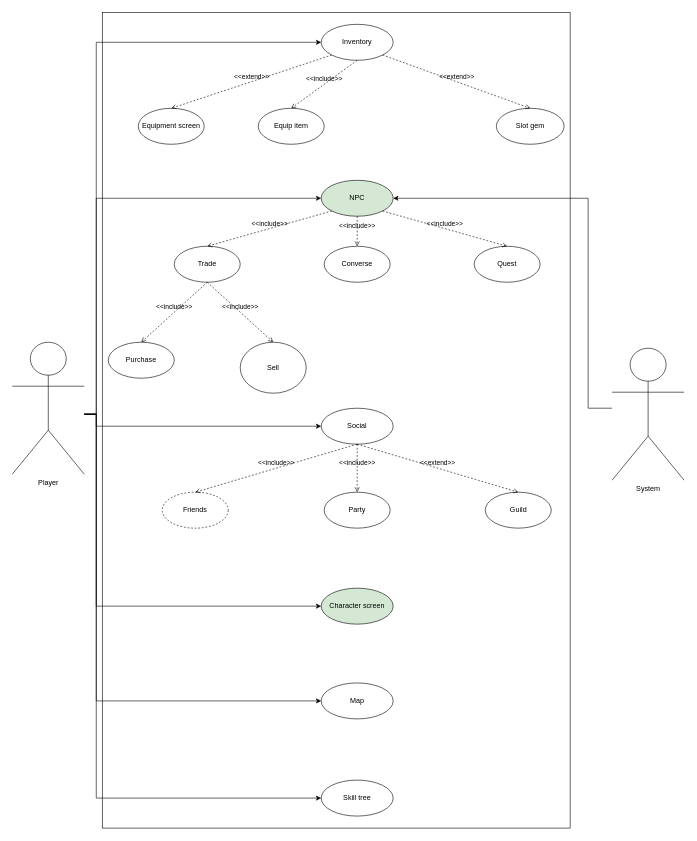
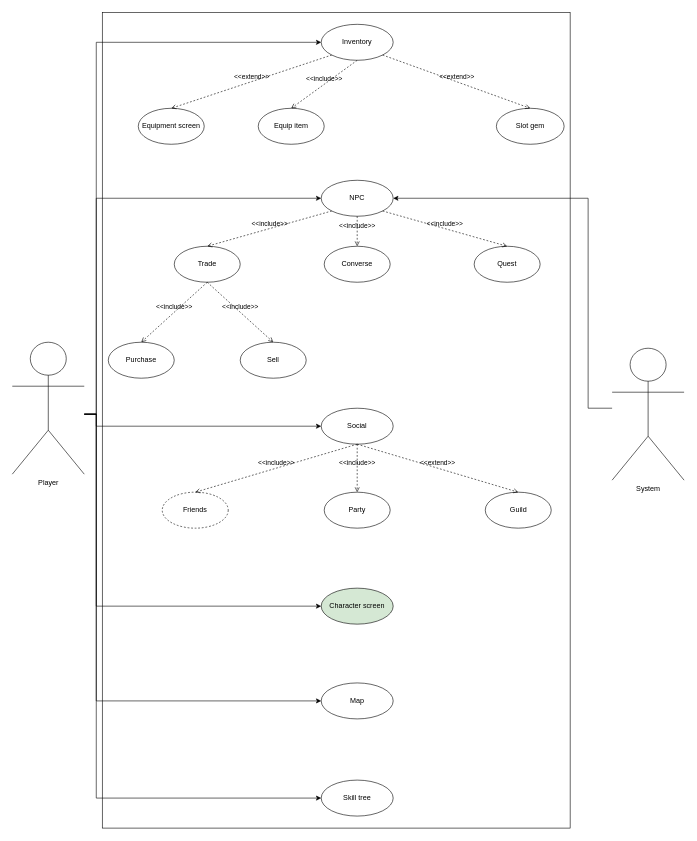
  <mxCell id="0" />
  <mxCell id="1" parent="0" />
  <mxCell id="2" value="" style="rounded=0;whiteSpace=wrap;html=1;" vertex="1" parent="1"><mxGeometry x="170" y="20" width="780" height="1360" as="geometry" /></mxCell>
  <mxCell id="3" style="edgeStyle=orthogonalEdgeStyle;rounded=0;orthogonalLoop=1;jettySize=auto;html=1;entryX=0;entryY=0.5;entryDx=0;entryDy=0;" edge="1" parent="1" source="9" target="10"><mxGeometry relative="1" as="geometry"><Array as="points"><mxPoint x="160" y="690" /><mxPoint x="160" y="70" /></Array></mxGeometry></mxCell>
  <mxCell id="4" style="edgeStyle=orthogonalEdgeStyle;rounded=0;orthogonalLoop=1;jettySize=auto;html=1;entryX=0;entryY=0.5;entryDx=0;entryDy=0;" edge="1" parent="1" source="9" target="15"><mxGeometry relative="1" as="geometry"><Array as="points"><mxPoint x="160" y="690" /><mxPoint x="160" y="330" /></Array></mxGeometry></mxCell>
  <mxCell id="5" style="edgeStyle=orthogonalEdgeStyle;rounded=0;orthogonalLoop=1;jettySize=auto;html=1;entryX=0;entryY=0.5;entryDx=0;entryDy=0;" edge="1" parent="1" source="9" target="14"><mxGeometry relative="1" as="geometry"><Array as="points"><mxPoint x="160" y="690" /><mxPoint x="160" y="710" /></Array></mxGeometry></mxCell>
  <mxCell id="6" style="edgeStyle=orthogonalEdgeStyle;rounded=0;orthogonalLoop=1;jettySize=auto;html=1;entryX=0;entryY=0.5;entryDx=0;entryDy=0;" edge="1" parent="1" source="9" target="11"><mxGeometry relative="1" as="geometry"><Array as="points"><mxPoint x="160" y="690" /><mxPoint x="160" y="1010" /></Array></mxGeometry></mxCell>
  <mxCell id="7" style="edgeStyle=orthogonalEdgeStyle;rounded=0;orthogonalLoop=1;jettySize=auto;html=1;entryX=0;entryY=0.5;entryDx=0;entryDy=0;" edge="1" parent="1" source="9" target="13"><mxGeometry relative="1" as="geometry"><Array as="points"><mxPoint x="160" y="690" /><mxPoint x="160" y="1168" /></Array></mxGeometry></mxCell>
  <mxCell id="8" style="edgeStyle=orthogonalEdgeStyle;rounded=0;orthogonalLoop=1;jettySize=auto;html=1;entryX=0;entryY=0.5;entryDx=0;entryDy=0;" edge="1" parent="1" source="9" target="12"><mxGeometry relative="1" as="geometry"><Array as="points"><mxPoint x="160" y="690" /><mxPoint x="160" y="1330" /></Array></mxGeometry></mxCell>
  <mxCell id="9" value="Player" style="shape=umlActor;verticalLabelPosition=bottom;verticalAlign=top;html=1;outlineConnect=0;" parent="1" vertex="1"><mxGeometry x="20" y="570" width="120" height="220" as="geometry" /></mxCell>
  <mxCell id="10" value="Inventory" style="ellipse;whiteSpace=wrap;html=1;" vertex="1" parent="1"><mxGeometry x="535" y="40" width="120" height="60" as="geometry" /></mxCell>
  <mxCell id="11" value="Character screen" style="ellipse;whiteSpace=wrap;html=1;fillColor=#d5e8d4;" vertex="1" parent="1"><mxGeometry x="535" y="980" width="120" height="60" as="geometry" /></mxCell>
  <mxCell id="12" value="Skill tree" style="ellipse;whiteSpace=wrap;html=1;" vertex="1" parent="1"><mxGeometry x="535" y="1300" width="120" height="60" as="geometry" /></mxCell>
  <mxCell id="13" value="Map" style="ellipse;whiteSpace=wrap;html=1;" vertex="1" parent="1"><mxGeometry x="535" y="1138" width="120" height="60" as="geometry" /></mxCell>
  <mxCell id="14" value="Social" style="ellipse;whiteSpace=wrap;html=1;" vertex="1" parent="1"><mxGeometry x="535" y="680" width="120" height="60" as="geometry" /></mxCell>
- <mxCell id="15" value="NPC" style="ellipse;whiteSpace=wrap;html=1;fillColor=#d5e8d4;" vertex="1" parent="1"><mxGeometry x="535" y="300" width="120" height="60" as="geometry" /></mxCell>
+ <mxCell id="15" value="NPC" style="ellipse;whiteSpace=wrap;html=1;" vertex="1" parent="1"><mxGeometry x="535" y="300" width="120" height="60" as="geometry" /></mxCell>
  <mxCell id="16" value="Equipment screen" style="ellipse;whiteSpace=wrap;html=1;" vertex="1" parent="1"><mxGeometry x="230" y="180" width="110" height="60" as="geometry" /></mxCell>
  <mxCell id="17" value="Equip item" style="ellipse;whiteSpace=wrap;html=1;" vertex="1" parent="1"><mxGeometry x="430" y="180" width="110" height="60" as="geometry" /></mxCell>
  <mxCell id="18" value="Slot gem" style="ellipse;whiteSpace=wrap;html=1;" vertex="1" parent="1"><mxGeometry x="827" y="180" width="113" height="60" as="geometry" /></mxCell>
  <mxCell id="19" value="&amp;lt;&amp;lt;extend&amp;gt;&amp;gt;" style="html=1;verticalAlign=bottom;labelBackgroundColor=none;endArrow=open;endFill=0;dashed=1;exitX=0;exitY=1;exitDx=0;exitDy=0;entryX=0.5;entryY=0;entryDx=0;entryDy=0;" edge="1" parent="1" source="10" target="16"><mxGeometry width="160" relative="1" as="geometry"><mxPoint x="90" y="260" as="sourcePoint" /><mxPoint x="250" y="260" as="targetPoint" /></mxGeometry></mxCell>
  <mxCell id="20" value="&amp;lt;&amp;lt;include&amp;gt;&amp;gt;" style="html=1;verticalAlign=bottom;labelBackgroundColor=none;endArrow=open;endFill=0;dashed=1;exitX=0.5;exitY=1;exitDx=0;exitDy=0;entryX=0.5;entryY=0;entryDx=0;entryDy=0;" edge="1" parent="1" source="10" target="17"><mxGeometry width="160" relative="1" as="geometry"><mxPoint x="390" y="400" as="sourcePoint" /><mxPoint x="550" y="400" as="targetPoint" /></mxGeometry></mxCell>
  <mxCell id="21" value="&amp;lt;&amp;lt;extend&amp;gt;&amp;gt;" style="html=1;verticalAlign=bottom;labelBackgroundColor=none;endArrow=open;endFill=0;dashed=1;exitX=1;exitY=1;exitDx=0;exitDy=0;entryX=0.5;entryY=0;entryDx=0;entryDy=0;" edge="1" parent="1" source="10" target="18"><mxGeometry width="160" relative="1" as="geometry"><mxPoint x="700" y="80" as="sourcePoint" /><mxPoint x="860" y="80" as="targetPoint" /></mxGeometry></mxCell>
  <mxCell id="22" value="Trade" style="ellipse;whiteSpace=wrap;html=1;" vertex="1" parent="1"><mxGeometry x="290" y="410" width="110" height="60" as="geometry" /></mxCell>
  <mxCell id="23" value="Converse" style="ellipse;whiteSpace=wrap;html=1;" vertex="1" parent="1"><mxGeometry x="540" y="410" width="110" height="60" as="geometry" /></mxCell>
  <mxCell id="24" value="Quest" style="ellipse;whiteSpace=wrap;html=1;" vertex="1" parent="1"><mxGeometry x="790" y="410" width="110" height="60" as="geometry" /></mxCell>
  <mxCell id="25" value="&amp;lt;&amp;lt;include&amp;gt;&amp;gt;" style="html=1;verticalAlign=bottom;labelBackgroundColor=none;endArrow=open;endFill=0;dashed=1;exitX=0;exitY=1;exitDx=0;exitDy=0;entryX=0.5;entryY=0;entryDx=0;entryDy=0;" edge="1" parent="1" source="15" target="22"><mxGeometry width="160" relative="1" as="geometry"><mxPoint x="30" y="550" as="sourcePoint" /><mxPoint x="190" y="550" as="targetPoint" /></mxGeometry></mxCell>
  <mxCell id="26" value="&amp;lt;&amp;lt;include&amp;gt;&amp;gt;" style="html=1;verticalAlign=bottom;labelBackgroundColor=none;endArrow=open;endFill=0;dashed=1;exitX=0.5;exitY=1;exitDx=0;exitDy=0;" edge="1" parent="1" source="15" target="23"><mxGeometry width="160" relative="1" as="geometry"><mxPoint x="50" y="550" as="sourcePoint" /><mxPoint x="210" y="550" as="targetPoint" /></mxGeometry></mxCell>
  <mxCell id="27" value="&amp;lt;&amp;lt;include&amp;gt;&amp;gt;" style="html=1;verticalAlign=bottom;labelBackgroundColor=none;endArrow=open;endFill=0;dashed=1;exitX=1;exitY=1;exitDx=0;exitDy=0;entryX=0.5;entryY=0;entryDx=0;entryDy=0;" edge="1" parent="1" source="15" target="24"><mxGeometry width="160" relative="1" as="geometry"><mxPoint x="640" y="550" as="sourcePoint" /><mxPoint x="800" y="550" as="targetPoint" /></mxGeometry></mxCell>
  <mxCell id="28" value="Purchase" style="ellipse;whiteSpace=wrap;html=1;" vertex="1" parent="1"><mxGeometry x="180" y="570" width="110" height="60" as="geometry" /></mxCell>
- <mxCell id="29" value="Sell" style="ellipse;whiteSpace=wrap;html=1;" vertex="1" parent="1"><mxGeometry x="400" y="570" width="110" height="85" as="geometry" /></mxCell>
+ <mxCell id="29" value="Sell" style="ellipse;whiteSpace=wrap;html=1;" vertex="1" parent="1"><mxGeometry x="400" y="570" width="110" height="60" as="geometry" /></mxCell>
  <mxCell id="30" value="&amp;lt;&amp;lt;include&amp;gt;&amp;gt;" style="html=1;verticalAlign=bottom;labelBackgroundColor=none;endArrow=open;endFill=0;dashed=1;exitX=0.5;exitY=1;exitDx=0;exitDy=0;entryX=0.5;entryY=0;entryDx=0;entryDy=0;" edge="1" parent="1" source="22" target="28"><mxGeometry width="160" relative="1" as="geometry"><mxPoint x="-210" y="600" as="sourcePoint" /><mxPoint x="-50" y="600" as="targetPoint" /></mxGeometry></mxCell>
  <mxCell id="31" value="&amp;lt;&amp;lt;include&amp;gt;&amp;gt;" style="html=1;verticalAlign=bottom;labelBackgroundColor=none;endArrow=open;endFill=0;dashed=1;exitX=0.5;exitY=1;exitDx=0;exitDy=0;entryX=0.5;entryY=0;entryDx=0;entryDy=0;" edge="1" parent="1" source="22" target="29"><mxGeometry width="160" relative="1" as="geometry"><mxPoint x="190" y="770" as="sourcePoint" /><mxPoint x="350" y="770" as="targetPoint" /></mxGeometry></mxCell>
  <mxCell id="32" value="Friends" style="ellipse;whiteSpace=wrap;html=1;dashed=1;" vertex="1" parent="1"><mxGeometry x="270" y="820" width="110" height="60" as="geometry" /></mxCell>
  <mxCell id="33" value="Party" style="ellipse;whiteSpace=wrap;html=1;" vertex="1" parent="1"><mxGeometry x="540" y="820" width="110" height="60" as="geometry" /></mxCell>
  <mxCell id="34" value="Guild" style="ellipse;whiteSpace=wrap;html=1;" vertex="1" parent="1"><mxGeometry x="808.5" y="820" width="110" height="60" as="geometry" /></mxCell>
  <mxCell id="35" value="&amp;lt;&amp;lt;include&amp;gt;&amp;gt;" style="html=1;verticalAlign=bottom;labelBackgroundColor=none;endArrow=open;endFill=0;dashed=1;exitX=0.5;exitY=1;exitDx=0;exitDy=0;entryX=0.5;entryY=0;entryDx=0;entryDy=0;" edge="1" parent="1" source="14" target="32"><mxGeometry width="160" relative="1" as="geometry"><mxPoint y="980" as="sourcePoint" x="0" /><mxPoint x="160" y="980" as="targetPoint" /></mxGeometry></mxCell>
  <mxCell id="36" value="&amp;lt;&amp;lt;include&amp;gt;&amp;gt;" style="html=1;verticalAlign=bottom;labelBackgroundColor=none;endArrow=open;endFill=0;dashed=1;exitX=0.5;exitY=1;exitDx=0;exitDy=0;" edge="1" parent="1" source="14" target="33"><mxGeometry width="160" relative="1" as="geometry"><mxPoint x="700" y="1000" as="sourcePoint" /><mxPoint x="860" y="1000" as="targetPoint" /></mxGeometry></mxCell>
  <mxCell id="37" value="&amp;lt;&amp;lt;extend&amp;gt;&amp;gt;" style="html=1;verticalAlign=bottom;labelBackgroundColor=none;endArrow=open;endFill=0;dashed=1;exitX=0.5;exitY=1;exitDx=0;exitDy=0;entryX=0.5;entryY=0;entryDx=0;entryDy=0;" edge="1" parent="1" source="14" target="34"><mxGeometry width="160" relative="1" as="geometry"><mxPoint x="820" y="960" as="sourcePoint" /><mxPoint x="980" y="960" as="targetPoint" /></mxGeometry></mxCell>
  <mxCell id="38" style="edgeStyle=orthogonalEdgeStyle;rounded=0;orthogonalLoop=1;jettySize=auto;html=1;entryX=1;entryY=0.5;entryDx=0;entryDy=0;" edge="1" parent="1" source="39" target="15"><mxGeometry relative="1" as="geometry"><Array as="points"><mxPoint x="980" y="680" /><mxPoint x="980" y="330" /></Array></mxGeometry></mxCell>
  <mxCell id="39" value="System" style="shape=umlActor;verticalLabelPosition=bottom;verticalAlign=top;html=1;" vertex="1" parent="1"><mxGeometry x="1020" y="580" width="120" height="220" as="geometry" /></mxCell>
